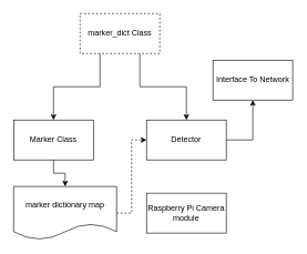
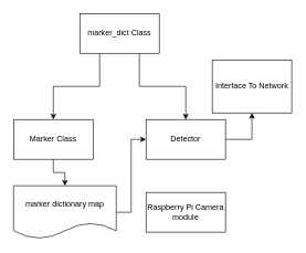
  <mxCell id="0" />
  <mxCell id="1" parent="0" />
  <mxCell id="2" style="edgeStyle=orthogonalEdgeStyle;rounded=0;orthogonalLoop=1;jettySize=auto;html=1;exitX=1;exitY=0.5;exitDx=0;exitDy=0;entryX=0.5;entryY=1;entryDx=0;entryDy=0;" edge="1" parent="1" source="3" target="10"><mxGeometry relative="1" as="geometry" /></mxCell>
  <mxCell id="3" value="Detector" style="rounded=0;whiteSpace=wrap;html=1;" vertex="1" parent="1"><mxGeometry x="220" y="180" width="120" height="60" as="geometry" /></mxCell>
  <mxCell id="4" style="edgeStyle=orthogonalEdgeStyle;rounded=0;orthogonalLoop=1;jettySize=auto;html=1;exitX=0.75;exitY=1;exitDx=0;exitDy=0;entryX=0.5;entryY=0;entryDx=0;entryDy=0;" edge="1" parent="1" source="6" target="3"><mxGeometry relative="1" as="geometry" /></mxCell>
  <mxCell id="5" style="edgeStyle=orthogonalEdgeStyle;rounded=0;orthogonalLoop=1;jettySize=auto;html=1;exitX=0.25;exitY=1;exitDx=0;exitDy=0;entryX=0.5;entryY=0;entryDx=0;entryDy=0;" edge="1" parent="1" source="6" target="8"><mxGeometry relative="1" as="geometry" /></mxCell>
- <mxCell id="6" value="marker_dict Class" style="rounded=0;whiteSpace=wrap;html=1;dashed=1;" vertex="1" parent="1"><mxGeometry x="120" y="20" width="120" height="60" as="geometry" /></mxCell>
+ <mxCell id="6" value="marker_dict Class" style="rounded=0;whiteSpace=wrap;html=1;" vertex="1" parent="1"><mxGeometry x="120" y="20" width="120" height="60" as="geometry" /></mxCell>
  <mxCell id="7" value="" style="edgeStyle=orthogonalEdgeStyle;rounded=0;orthogonalLoop=1;jettySize=auto;html=1;" edge="1" parent="1" source="8" target="12"><mxGeometry relative="1" as="geometry" /></mxCell>
  <mxCell id="8" value="Marker Class" style="rounded=0;whiteSpace=wrap;html=1;" vertex="1" parent="1"><mxGeometry x="20" y="180" width="120" height="60" as="geometry" /></mxCell>
  <mxCell id="9" value="Raspberry Pi Camera module" style="rounded=0;whiteSpace=wrap;html=1;" vertex="1" parent="1"><mxGeometry x="220" y="290" width="120" height="60" as="geometry" /></mxCell>
- <mxCell id="10" value="Interface To Network" style="rounded=0;whiteSpace=wrap;html=1;" vertex="1" parent="1"><mxGeometry x="320" y="90" width="120" height="60" as="geometry" /></mxCell>
- <mxCell id="11" style="edgeStyle=orthogonalEdgeStyle;rounded=0;orthogonalLoop=1;jettySize=auto;html=1;exitX=1;exitY=0.5;exitDx=0;exitDy=0;entryX=0;entryY=0.5;entryDx=0;entryDy=0;dashed=1;" edge="1" parent="1" source="12" target="3"><mxGeometry relative="1" as="geometry" /></mxCell>
+ <mxCell id="10" value="Interface To Network" style="rounded=0;whiteSpace=wrap;html=1;" vertex="1" parent="1"><mxGeometry x="320" y="90" width="120" height="80" as="geometry" /></mxCell>
+ <mxCell id="11" style="edgeStyle=orthogonalEdgeStyle;rounded=0;orthogonalLoop=1;jettySize=auto;html=1;exitX=1;exitY=0.5;exitDx=0;exitDy=0;entryX=0;entryY=0.5;entryDx=0;entryDy=0;" edge="1" parent="1" source="12" target="3"><mxGeometry relative="1" as="geometry" /></mxCell>
  <mxCell id="12" value="marker dictionary map" style="shape=document;whiteSpace=wrap;html=1;boundedLbl=1;" vertex="1" parent="1"><mxGeometry x="20" y="280" width="155" height="80" as="geometry" /></mxCell>
